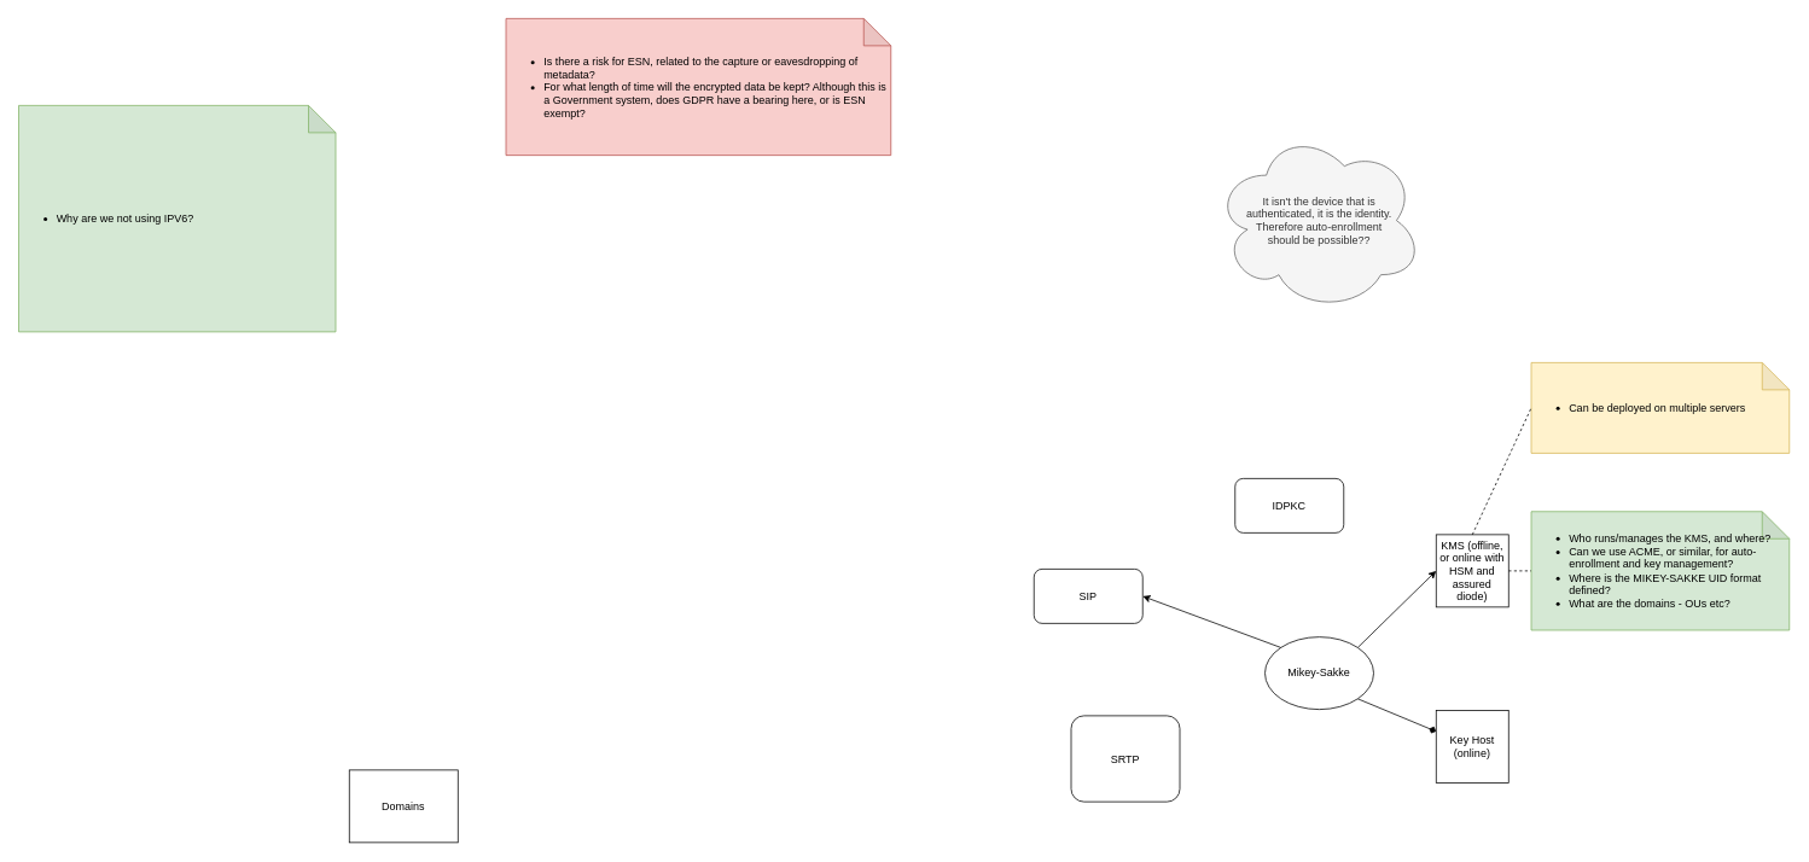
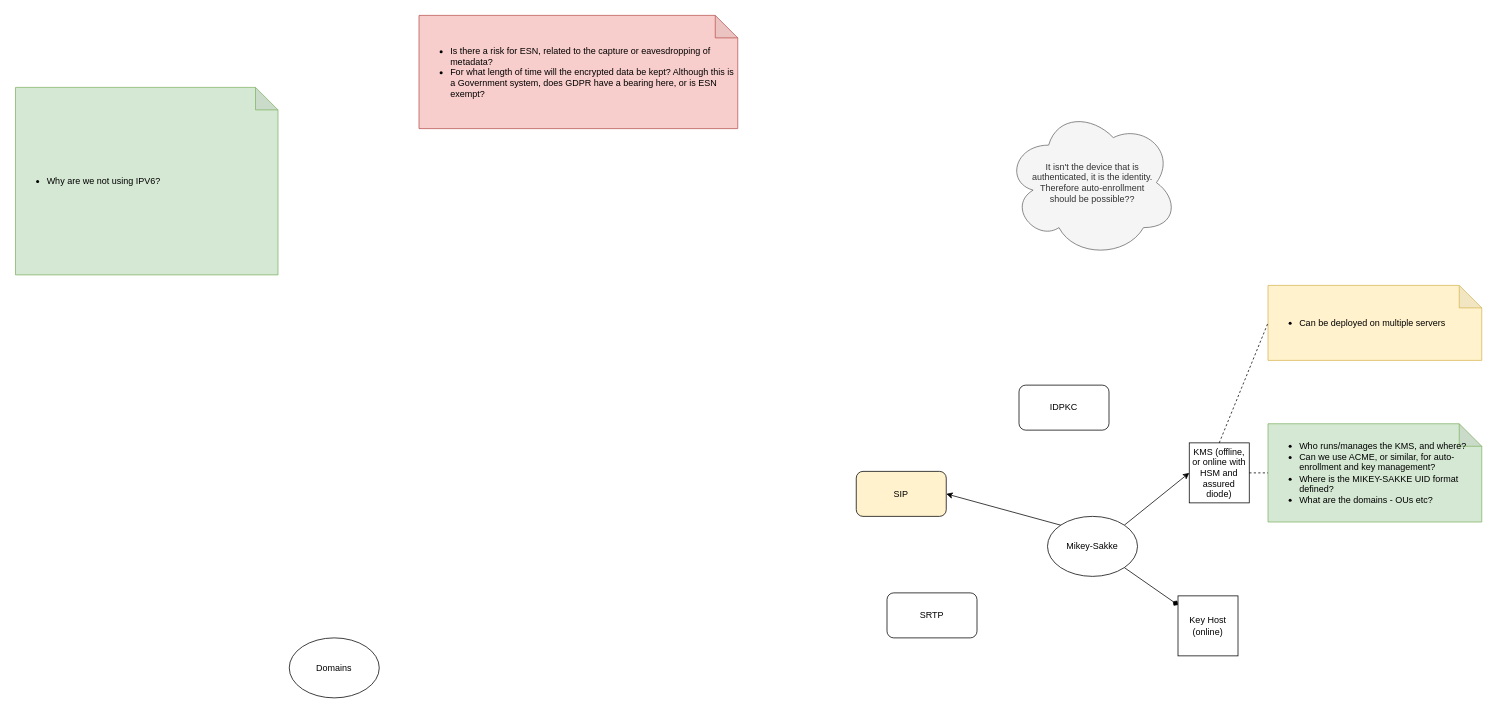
  <mxCell id="0" />
  <mxCell id="1" parent="0" />
  <mxCell id="2" style="rounded=0;orthogonalLoop=1;jettySize=auto;html=1;exitX=1;exitY=0;exitDx=0;exitDy=0;entryX=0;entryY=0.5;entryDx=0;entryDy=0;" edge="1" parent="1" source="4" target="8"><mxGeometry relative="1" as="geometry" /></mxCell>
  <mxCell id="3" style="edgeStyle=none;rounded=0;orthogonalLoop=1;jettySize=auto;html=1;exitX=1;exitY=1;exitDx=0;exitDy=0;endArrow=diamond;" edge="1" parent="1" source="4" target="9"><mxGeometry relative="1" as="geometry" /></mxCell>
- <mxCell id="4" value="Mikey-Sakke" style="ellipse;whiteSpace=wrap;html=1;" vertex="1" parent="1"><mxGeometry x="1396" y="703" width="120" height="80" as="geometry" /></mxCell>
- <mxCell id="5" value="SIP" style="rounded=1;whiteSpace=wrap;html=1;" vertex="1" parent="1"><mxGeometry x="1141" y="628" width="120" height="60" as="geometry" /></mxCell>
- <mxCell id="6" value="SRTP" style="rounded=1;whiteSpace=wrap;html=1;" vertex="1" parent="1"><mxGeometry x="1182" y="790" width="120" height="95" as="geometry" /></mxCell>
- <mxCell id="7" value="Domains" style="whiteSpace=wrap;html=1;rounded=0;" vertex="1" parent="1"><mxGeometry x="385" y="850" width="120" height="80" as="geometry" /></mxCell>
+ <mxCell id="4" value="Mikey-Sakke" style="ellipse;whiteSpace=wrap;html=1;" vertex="1" parent="1"><mxGeometry x="1396" y="688" width="120" height="80" as="geometry" /></mxCell>
+ <mxCell id="5" value="SIP" style="rounded=1;whiteSpace=wrap;html=1;fillColor=#fff2cc;" vertex="1" parent="1"><mxGeometry x="1141" y="628" width="120" height="60" as="geometry" /></mxCell>
+ <mxCell id="6" value="SRTP" style="rounded=1;whiteSpace=wrap;html=1;" vertex="1" parent="1"><mxGeometry x="1182" y="790" width="120" height="60" as="geometry" /></mxCell>
+ <mxCell id="7" value="Domains" style="ellipse;whiteSpace=wrap;html=1;" vertex="1" parent="1"><mxGeometry x="385" y="850" width="120" height="80" as="geometry" /></mxCell>
  <mxCell id="8" value="KMS (offline, or online with HSM and assured diode)" style="whiteSpace=wrap;html=1;aspect=fixed;" vertex="1" parent="1"><mxGeometry x="1585" y="590" width="80" height="80" as="geometry" /></mxCell>
- <mxCell id="9" value="Key Host (online)" style="whiteSpace=wrap;html=1;aspect=fixed;" vertex="1" parent="1"><mxGeometry x="1585" y="784" width="80" height="80" as="geometry" /></mxCell>
+ <mxCell id="9" value="Key Host (online)" style="whiteSpace=wrap;html=1;aspect=fixed;" vertex="1" parent="1"><mxGeometry x="1570" y="794" width="80" height="80" as="geometry" /></mxCell>
  <mxCell id="10" value="&lt;ul&gt;&lt;li&gt;Who runs/manages the KMS, and where?&lt;/li&gt;&lt;li&gt;Can we use ACME, or similar, for auto-enrollment and key management?&lt;/li&gt;&lt;li&gt;Where is the MIKEY-SAKKE UID format defined?&lt;/li&gt;&lt;li&gt;What are the domains - OUs etc?&lt;/li&gt;&lt;/ul&gt;" style="shape=note;whiteSpace=wrap;html=1;backgroundOutline=1;darkOpacity=0.05;align=left;fillColor=#d5e8d4;strokeColor=#82b366;" vertex="1" parent="1"><mxGeometry x="1690" y="564.5" width="285" height="131" as="geometry" /></mxCell>
- <mxCell id="11" value="IDPKC" style="rounded=1;whiteSpace=wrap;html=1;" vertex="1" parent="1"><mxGeometry x="1363" y="528" width="120" height="60" as="geometry" /></mxCell>
+ <mxCell id="11" value="IDPKC" style="rounded=1;whiteSpace=wrap;html=1;" vertex="1" parent="1"><mxGeometry x="1358" y="513" width="120" height="60" as="geometry" /></mxCell>
  <mxCell id="12" value="" style="endArrow=classic;html=1;rounded=0;exitX=0;exitY=0;exitDx=0;exitDy=0;entryX=1;entryY=0.5;entryDx=0;entryDy=0;" edge="1" parent="1" source="4" target="5"><mxGeometry width="50" height="50" relative="1" as="geometry"><mxPoint x="874" y="919" as="sourcePoint" /><mxPoint x="924" y="869" as="targetPoint" /></mxGeometry></mxCell>
- <mxCell id="13" value="&lt;ul&gt;&lt;li&gt;Can be deployed on multiple servers&lt;/li&gt;&lt;/ul&gt;" style="shape=note;whiteSpace=wrap;html=1;backgroundOutline=1;darkOpacity=0.05;fillColor=#fff2cc;strokeColor=#d6b656;align=left;" vertex="1" parent="1"><mxGeometry x="1690" y="400" width="285" height="100" as="geometry" /></mxCell>
+ <mxCell id="13" value="&lt;ul&gt;&lt;li&gt;Can be deployed on multiple servers&lt;/li&gt;&lt;/ul&gt;" style="shape=note;whiteSpace=wrap;html=1;backgroundOutline=1;darkOpacity=0.05;fillColor=#fff2cc;strokeColor=#d6b656;align=left;" vertex="1" parent="1"><mxGeometry x="1690" y="380" width="285" height="100" as="geometry" /></mxCell>
  <mxCell id="14" value="" style="endArrow=none;dashed=1;html=1;rounded=0;entryX=0;entryY=0.5;entryDx=0;entryDy=0;entryPerimeter=0;exitX=0.5;exitY=0;exitDx=0;exitDy=0;" edge="1" parent="1" source="8" target="13"><mxGeometry width="50" height="50" relative="1" as="geometry"><mxPoint x="957" y="675" as="sourcePoint" /><mxPoint x="1007" y="625" as="targetPoint" /></mxGeometry></mxCell>
  <mxCell id="15" value="" style="endArrow=none;dashed=1;html=1;rounded=0;entryX=0;entryY=0.5;entryDx=0;entryDy=0;entryPerimeter=0;exitX=1;exitY=0.5;exitDx=0;exitDy=0;" edge="1" parent="1" source="8" target="10"><mxGeometry width="50" height="50" relative="1" as="geometry"><mxPoint x="1847" y="867" as="sourcePoint" /><mxPoint x="1897" y="817" as="targetPoint" /></mxGeometry></mxCell>
  <mxCell id="16" value="&lt;ul&gt;&lt;li&gt;Why are we not using IPV6?&lt;/li&gt;&lt;/ul&gt;" style="shape=note;whiteSpace=wrap;html=1;backgroundOutline=1;darkOpacity=0.05;align=left;fillColor=#d5e8d4;strokeColor=#82b366;" vertex="1" parent="1"><mxGeometry x="20" y="116" width="350" height="250" as="geometry" /></mxCell>
  <mxCell id="17" value="It isn't the device that is authenticated, it is the identity. Therefore auto-enrollment should be possible??" style="ellipse;shape=cloud;whiteSpace=wrap;html=1;fillColor=#f5f5f5;fontColor=#333333;strokeColor=#666666;spacingLeft=32;spacingRight=30;" vertex="1" parent="1"><mxGeometry x="1340" y="143" width="230" height="200" as="geometry" /></mxCell>
  <mxCell id="18" value="&lt;ul&gt;&lt;li&gt;Is there a risk for ESN, related to the capture or eavesdropping of metadata?&lt;/li&gt;&lt;li&gt;For what length of time will the encrypted data be kept? Although this is a Government system, does GDPR have a bearing here, or is ESN exempt?&lt;/li&gt;&lt;/ul&gt;" style="shape=note;whiteSpace=wrap;html=1;backgroundOutline=1;darkOpacity=0.05;fillColor=#f8cecc;strokeColor=#b85450;align=left;" vertex="1" parent="1"><mxGeometry x="558" y="20" width="425" height="151" as="geometry" /></mxCell>
